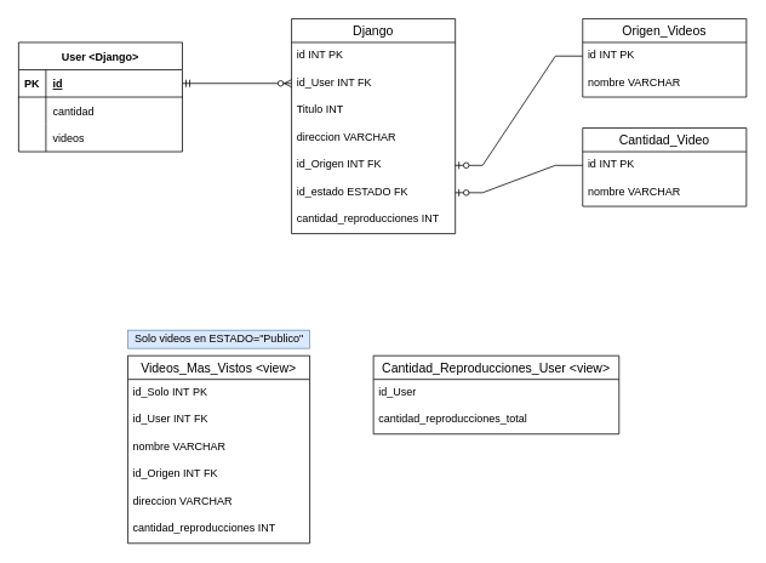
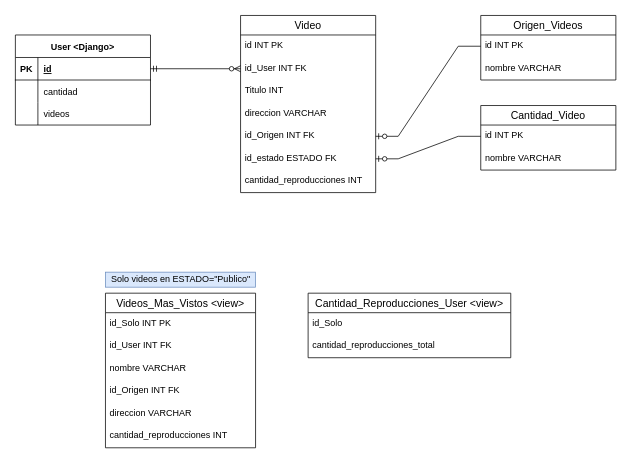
  <mxCell id="0" />
  <mxCell id="1" parent="0" />
  <mxCell id="2" value="User &lt;Django&gt;" style="shape=table;startSize=30;container=1;collapsible=1;childLayout=tableLayout;fixedRows=1;rowLines=0;fontStyle=1;align=center;resizeLast=1;" vertex="1" parent="1"><mxGeometry x="20" y="46" width="180" height="120" as="geometry" /></mxCell>
  <mxCell id="3" value="" style="shape=tableRow;horizontal=0;startSize=0;swimlaneHead=0;swimlaneBody=0;fillColor=none;collapsible=0;dropTarget=0;points=[[0,0.5],[1,0.5]];portConstraint=eastwest;top=0;left=0;right=0;bottom=1;" vertex="1" parent="2"><mxGeometry y="30" width="180" height="30" as="geometry" /></mxCell>
  <mxCell id="4" value="PK" style="shape=partialRectangle;connectable=0;fillColor=none;top=0;left=0;bottom=0;right=0;fontStyle=1;overflow=hidden;" vertex="1" parent="3"><mxGeometry width="30" height="30" as="geometry"><mxRectangle width="30" height="30" as="alternateBounds" /></mxGeometry></mxCell>
  <mxCell id="5" value="id" style="shape=partialRectangle;connectable=0;fillColor=none;top=0;left=0;bottom=0;right=0;align=left;spacingLeft=6;fontStyle=5;overflow=hidden;" vertex="1" parent="3"><mxGeometry x="30" width="150" height="30" as="geometry"><mxRectangle width="150" height="30" as="alternateBounds" /></mxGeometry></mxCell>
  <mxCell id="6" value="" style="shape=tableRow;horizontal=0;startSize=0;swimlaneHead=0;swimlaneBody=0;fillColor=none;collapsible=0;dropTarget=0;points=[[0,0.5],[1,0.5]];portConstraint=eastwest;top=0;left=0;right=0;bottom=0;" vertex="1" parent="2"><mxGeometry y="60" width="180" height="30" as="geometry" /></mxCell>
  <mxCell id="7" value="" style="shape=partialRectangle;connectable=0;fillColor=none;top=0;left=0;bottom=0;right=0;editable=1;overflow=hidden;" vertex="1" parent="6"><mxGeometry width="30" height="30" as="geometry"><mxRectangle width="30" height="30" as="alternateBounds" /></mxGeometry></mxCell>
  <mxCell id="8" value="cantidad" style="shape=partialRectangle;connectable=0;fillColor=none;top=0;left=0;bottom=0;right=0;align=left;spacingLeft=6;overflow=hidden;" vertex="1" parent="6"><mxGeometry x="30" width="150" height="30" as="geometry"><mxRectangle width="150" height="30" as="alternateBounds" /></mxGeometry></mxCell>
  <mxCell id="9" value="" style="shape=tableRow;horizontal=0;startSize=0;swimlaneHead=0;swimlaneBody=0;fillColor=none;collapsible=0;dropTarget=0;points=[[0,0.5],[1,0.5]];portConstraint=eastwest;top=0;left=0;right=0;bottom=0;" vertex="1" parent="2"><mxGeometry y="90" width="180" height="30" as="geometry" /></mxCell>
  <mxCell id="10" value="" style="shape=partialRectangle;connectable=0;fillColor=none;top=0;left=0;bottom=0;right=0;editable=1;overflow=hidden;" vertex="1" parent="9"><mxGeometry width="30" height="30" as="geometry"><mxRectangle width="30" height="30" as="alternateBounds" /></mxGeometry></mxCell>
  <mxCell id="11" value="videos" style="shape=partialRectangle;connectable=0;fillColor=none;top=0;left=0;bottom=0;right=0;align=left;spacingLeft=6;overflow=hidden;" vertex="1" parent="9"><mxGeometry x="30" width="150" height="30" as="geometry"><mxRectangle width="150" height="30" as="alternateBounds" /></mxGeometry></mxCell>
- <mxCell id="12" value="Django" style="swimlane;fontStyle=0;childLayout=stackLayout;horizontal=1;startSize=26;horizontalStack=0;resizeParent=1;resizeParentMax=0;resizeLast=0;collapsible=1;marginBottom=0;align=center;fontSize=14;" vertex="1" parent="1"><mxGeometry x="320" y="20" width="180" height="236" as="geometry" /></mxCell>
+ <mxCell id="12" value="Video" style="swimlane;fontStyle=0;childLayout=stackLayout;horizontal=1;startSize=26;horizontalStack=0;resizeParent=1;resizeParentMax=0;resizeLast=0;collapsible=1;marginBottom=0;align=center;fontSize=14;" vertex="1" parent="1"><mxGeometry x="320" y="20" width="180" height="236" as="geometry" /></mxCell>
  <mxCell id="13" value="id INT PK" style="text;strokeColor=none;fillColor=none;spacingLeft=4;spacingRight=4;overflow=hidden;rotatable=0;points=[[0,0.5],[1,0.5]];portConstraint=eastwest;fontSize=12;" vertex="1" parent="12"><mxGeometry y="26" width="180" height="30" as="geometry" /></mxCell>
  <mxCell id="14" value="id_User INT FK" style="text;strokeColor=none;fillColor=none;spacingLeft=4;spacingRight=4;overflow=hidden;rotatable=0;points=[[0,0.5],[1,0.5]];portConstraint=eastwest;fontSize=12;" vertex="1" parent="12"><mxGeometry y="56" width="180" height="30" as="geometry" /></mxCell>
  <mxCell id="15" value="Titulo INT" style="text;strokeColor=none;fillColor=none;spacingLeft=4;spacingRight=4;overflow=hidden;rotatable=0;points=[[0,0.5],[1,0.5]];portConstraint=eastwest;fontSize=12;" vertex="1" parent="12"><mxGeometry y="86" width="180" height="30" as="geometry" /></mxCell>
  <mxCell id="16" value="direccion VARCHAR" style="text;strokeColor=none;fillColor=none;spacingLeft=4;spacingRight=4;overflow=hidden;rotatable=0;points=[[0,0.5],[1,0.5]];portConstraint=eastwest;fontSize=12;" vertex="1" parent="12"><mxGeometry y="116" width="180" height="30" as="geometry" /></mxCell>
  <mxCell id="17" value="id_Origen INT FK" style="text;strokeColor=none;fillColor=none;spacingLeft=4;spacingRight=4;overflow=hidden;rotatable=0;points=[[0,0.5],[1,0.5]];portConstraint=eastwest;fontSize=12;" vertex="1" parent="12"><mxGeometry y="146" width="180" height="30" as="geometry" /></mxCell>
  <mxCell id="18" value="id_estado ESTADO FK" style="text;strokeColor=none;fillColor=none;spacingLeft=4;spacingRight=4;overflow=hidden;rotatable=0;points=[[0,0.5],[1,0.5]];portConstraint=eastwest;fontSize=12;" vertex="1" parent="12"><mxGeometry y="176" width="180" height="30" as="geometry" /></mxCell>
  <mxCell id="19" value="cantidad_reproducciones INT" style="text;strokeColor=none;fillColor=none;spacingLeft=4;spacingRight=4;overflow=hidden;rotatable=0;points=[[0,0.5],[1,0.5]];portConstraint=eastwest;fontSize=12;" vertex="1" parent="12"><mxGeometry y="206" width="180" height="30" as="geometry" /></mxCell>
  <mxCell id="20" value="Origen_Videos" style="swimlane;fontStyle=0;childLayout=stackLayout;horizontal=1;startSize=26;horizontalStack=0;resizeParent=1;resizeParentMax=0;resizeLast=0;collapsible=1;marginBottom=0;align=center;fontSize=14;" vertex="1" parent="1"><mxGeometry x="640" y="20" width="180" height="86" as="geometry" /></mxCell>
  <mxCell id="21" value="id INT PK" style="text;strokeColor=none;fillColor=none;spacingLeft=4;spacingRight=4;overflow=hidden;rotatable=0;points=[[0,0.5],[1,0.5]];portConstraint=eastwest;fontSize=12;" vertex="1" parent="20"><mxGeometry y="26" width="180" height="30" as="geometry" /></mxCell>
  <mxCell id="22" value="nombre VARCHAR" style="text;strokeColor=none;fillColor=none;spacingLeft=4;spacingRight=4;overflow=hidden;rotatable=0;points=[[0,0.5],[1,0.5]];portConstraint=eastwest;fontSize=12;" vertex="1" parent="20"><mxGeometry y="56" width="180" height="30" as="geometry" /></mxCell>
  <mxCell id="23" value="Videos_Mas_Vistos &lt;view&gt;" style="swimlane;fontStyle=0;childLayout=stackLayout;horizontal=1;startSize=26;horizontalStack=0;resizeParent=1;resizeParentMax=0;resizeLast=0;collapsible=1;marginBottom=0;align=center;fontSize=14;" vertex="1" parent="1"><mxGeometry x="140" y="390" width="200" height="206" as="geometry" /></mxCell>
  <mxCell id="24" value="id_Solo INT PK" style="text;strokeColor=none;fillColor=none;spacingLeft=4;spacingRight=4;overflow=hidden;rotatable=0;points=[[0,0.5],[1,0.5]];portConstraint=eastwest;fontSize=12;" vertex="1" parent="23"><mxGeometry y="26" width="200" height="30" as="geometry" /></mxCell>
  <mxCell id="25" value="id_User INT FK" style="text;strokeColor=none;fillColor=none;spacingLeft=4;spacingRight=4;overflow=hidden;rotatable=0;points=[[0,0.5],[1,0.5]];portConstraint=eastwest;fontSize=12;" vertex="1" parent="23"><mxGeometry y="56" width="200" height="30" as="geometry" /></mxCell>
  <mxCell id="26" value="nombre VARCHAR" style="text;strokeColor=none;fillColor=none;spacingLeft=4;spacingRight=4;overflow=hidden;rotatable=0;points=[[0,0.5],[1,0.5]];portConstraint=eastwest;fontSize=12;" vertex="1" parent="23"><mxGeometry y="86" width="200" height="30" as="geometry" /></mxCell>
  <mxCell id="27" value="id_Origen INT FK" style="text;strokeColor=none;fillColor=none;spacingLeft=4;spacingRight=4;overflow=hidden;rotatable=0;points=[[0,0.5],[1,0.5]];portConstraint=eastwest;fontSize=12;" vertex="1" parent="23"><mxGeometry y="116" width="200" height="30" as="geometry" /></mxCell>
  <mxCell id="28" value="direccion VARCHAR" style="text;strokeColor=none;fillColor=none;spacingLeft=4;spacingRight=4;overflow=hidden;rotatable=0;points=[[0,0.5],[1,0.5]];portConstraint=eastwest;fontSize=12;" vertex="1" parent="23"><mxGeometry y="146" width="200" height="30" as="geometry" /></mxCell>
  <mxCell id="29" value="cantidad_reproducciones INT" style="text;strokeColor=none;fillColor=none;spacingLeft=4;spacingRight=4;overflow=hidden;rotatable=0;points=[[0,0.5],[1,0.5]];portConstraint=eastwest;fontSize=12;" vertex="1" parent="23"><mxGeometry y="176" width="200" height="30" as="geometry" /></mxCell>
  <mxCell id="30" value="Cantidad_Video" style="swimlane;fontStyle=0;childLayout=stackLayout;horizontal=1;startSize=26;horizontalStack=0;resizeParent=1;resizeParentMax=0;resizeLast=0;collapsible=1;marginBottom=0;align=center;fontSize=14;" vertex="1" parent="1"><mxGeometry x="640" y="140" width="180" height="86" as="geometry" /></mxCell>
  <mxCell id="31" value="id INT PK" style="text;strokeColor=none;fillColor=none;spacingLeft=4;spacingRight=4;overflow=hidden;rotatable=0;points=[[0,0.5],[1,0.5]];portConstraint=eastwest;fontSize=12;" vertex="1" parent="30"><mxGeometry y="26" width="180" height="30" as="geometry" /></mxCell>
  <mxCell id="32" value="nombre VARCHAR" style="text;strokeColor=none;fillColor=none;spacingLeft=4;spacingRight=4;overflow=hidden;rotatable=0;points=[[0,0.5],[1,0.5]];portConstraint=eastwest;fontSize=12;" vertex="1" parent="30"><mxGeometry y="56" width="180" height="30" as="geometry" /></mxCell>
  <mxCell id="33" value="Solo videos en ESTADO=&quot;Publico&quot;" style="text;html=1;align=center;verticalAlign=middle;resizable=0;points=[];autosize=1;strokeColor=#6c8ebf;fillColor=#dae8fc;" vertex="1" parent="1"><mxGeometry x="140" y="362" width="200" height="20" as="geometry" /></mxCell>
  <mxCell id="34" value="Cantidad_Reproducciones_User &lt;view&gt;" style="swimlane;fontStyle=0;childLayout=stackLayout;horizontal=1;startSize=26;horizontalStack=0;resizeParent=1;resizeParentMax=0;resizeLast=0;collapsible=1;marginBottom=0;align=center;fontSize=14;" vertex="1" parent="1"><mxGeometry x="410" y="390" width="270" height="86" as="geometry" /></mxCell>
- <mxCell id="35" value="id_User" style="text;strokeColor=none;fillColor=none;spacingLeft=4;spacingRight=4;overflow=hidden;rotatable=0;points=[[0,0.5],[1,0.5]];portConstraint=eastwest;fontSize=12;" vertex="1" parent="34"><mxGeometry y="26" width="270" height="30" as="geometry" /></mxCell>
+ <mxCell id="35" value="id_Solo" style="text;strokeColor=none;fillColor=none;spacingLeft=4;spacingRight=4;overflow=hidden;rotatable=0;points=[[0,0.5],[1,0.5]];portConstraint=eastwest;fontSize=12;" vertex="1" parent="34"><mxGeometry y="26" width="270" height="30" as="geometry" /></mxCell>
  <mxCell id="36" value="cantidad_reproducciones_total" style="text;strokeColor=none;fillColor=none;spacingLeft=4;spacingRight=4;overflow=hidden;rotatable=0;points=[[0,0.5],[1,0.5]];portConstraint=eastwest;fontSize=12;" vertex="1" parent="34"><mxGeometry y="56" width="270" height="30" as="geometry" /></mxCell>
  <mxCell id="37" value="" style="edgeStyle=entityRelationEdgeStyle;fontSize=12;html=1;endArrow=ERzeroToMany;startArrow=ERmandOne;rounded=0;" edge="1" parent="1" source="3" target="14"><mxGeometry width="100" height="100" relative="1" as="geometry"><mxPoint x="10" y="410" as="sourcePoint" /><mxPoint x="110" y="310" as="targetPoint" /></mxGeometry></mxCell>
  <mxCell id="38" value="" style="edgeStyle=entityRelationEdgeStyle;fontSize=12;html=1;endArrow=ERzeroToOne;endFill=1;rounded=0;" edge="1" parent="1" source="21" target="17"><mxGeometry width="100" height="100" relative="1" as="geometry"><mxPoint x="530" y="240" as="sourcePoint" /><mxPoint x="630" y="140" as="targetPoint" /></mxGeometry></mxCell>
  <mxCell id="39" value="" style="edgeStyle=entityRelationEdgeStyle;fontSize=12;html=1;endArrow=ERzeroToOne;endFill=1;rounded=0;" edge="1" parent="1" source="31" target="18"><mxGeometry width="100" height="100" relative="1" as="geometry"><mxPoint x="530" y="340" as="sourcePoint" /><mxPoint x="590" y="200" as="targetPoint" /></mxGeometry></mxCell>
